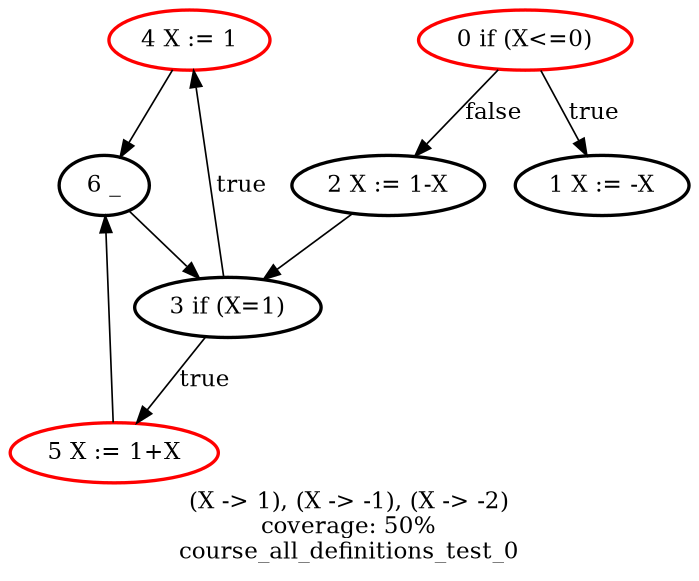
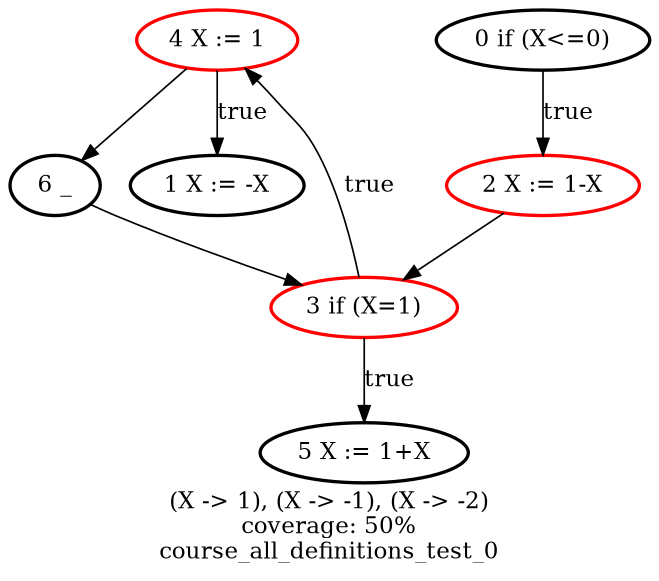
  digraph {
    label="(X -> 1), (X -> -1), (X -> -2)\ncoverage: 50%\ncourse_all_definitions_test_0"
    node [style=bold]
    "4 X := 1" [color=red]
-   "3 if (X=1)"
-   "5 X := 1+X" [color=red]
+   "3 if (X=1)" [color=red]
+   "5 X := 1+X" [color=black]
    "6 _"
-   "2 X := 1-X"
-   "0 if (X<=0)" [color=red]
+   "2 X := 1-X" [color=red]
+   "0 if (X<=0)"
    "1 X := -X"
    "4 X := 1" -> "6 _"
    "3 if (X=1)" -> "4 X := 1" [label=true]
    "3 if (X=1)" -> "5 X := 1+X" [label=true]
-   "5 X := 1+X" -> "6 _"
    "6 _" -> "3 if (X=1)"
    "2 X := 1-X" -> "3 if (X=1)"
-   "0 if (X<=0)" -> "2 X := 1-X" [label=false]
-   "0 if (X<=0)" -> "1 X := -X" [label=true]
+   "0 if (X<=0)" -> "2 X := 1-X" [label=true]
+   "4 X := 1" -> "1 X := -X" [label=true]
  }
